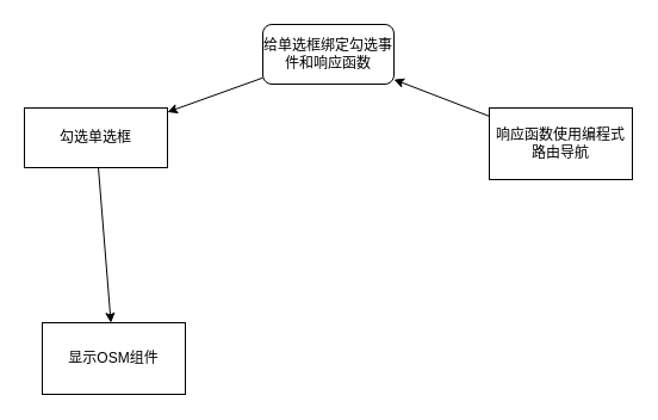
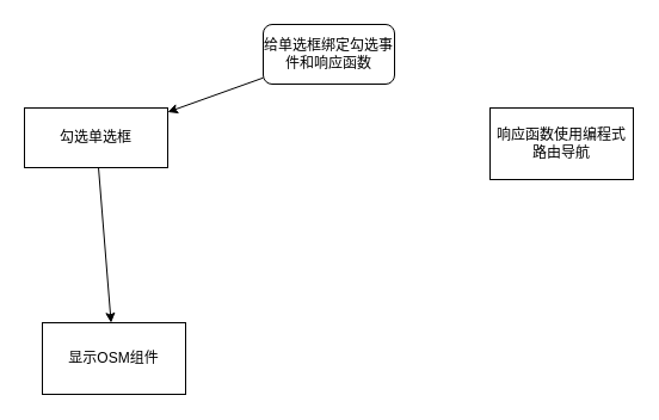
  <mxCell id="0" />
  <mxCell id="1" parent="0" />
  <mxCell id="2" style="edgeStyle=none;html=1;" edge="1" parent="1" source="3" target="4"><mxGeometry relative="1" as="geometry" /></mxCell>
  <mxCell id="3" value="勾选单选框" style="rounded=0;whiteSpace=wrap;html=1;" vertex="1" parent="1"><mxGeometry x="20" y="90" width="120" height="50" as="geometry" /></mxCell>
  <mxCell id="4" value="显示OSM组件" style="rounded=0;whiteSpace=wrap;html=1;" vertex="1" parent="1"><mxGeometry x="35" y="270" width="120" height="60" as="geometry" /></mxCell>
  <mxCell id="5" style="edgeStyle=none;html=1;" edge="1" parent="1" source="6" target="3"><mxGeometry relative="1" as="geometry" /></mxCell>
  <mxCell id="6" value="给单选框绑定勾选事件和响应函数" style="rounded=1;whiteSpace=wrap;html=1;" vertex="1" parent="1"><mxGeometry x="220" y="20" width="110" height="50" as="geometry" /></mxCell>
- <mxCell id="7" style="edgeStyle=none;html=1;" edge="1" parent="1" source="8" target="6"><mxGeometry relative="1" as="geometry" /></mxCell>
  <mxCell id="8" value="响应函数使用编程式路由导航" style="rounded=0;whiteSpace=wrap;html=1;" vertex="1" parent="1"><mxGeometry x="410" y="90" width="120" height="60" as="geometry" /></mxCell>
